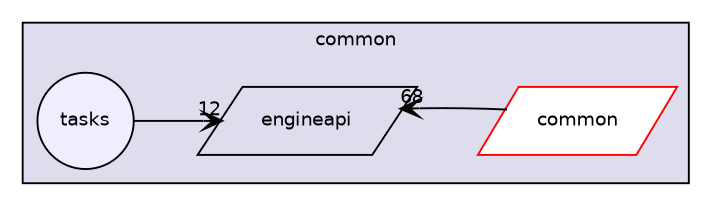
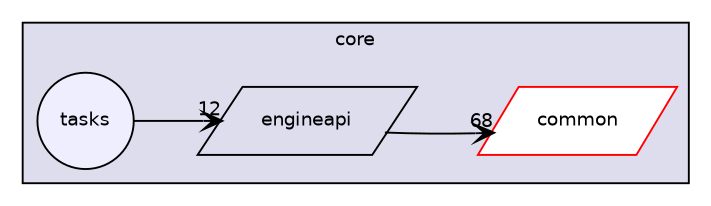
  digraph {
    compound=true
    rankdir=LR
    node [fontname=Helvetica fontsize=10 shape=parallelogram style=filled]
    edge [arrowhead=vee labeldistance=1.5 labelfontname=Helvetica labelfontsize=10]
    n1 [label=engineapi style=""]
    n2 [color=red fillcolor=white label=common]
    n3 [fillcolor="#eeeeff" label=tasks pencolor=black shape=circle]
    subgraph cluster_1 {
      bgcolor="#ddddee"
      fontname=Helvetica
      fontsize=10
-     label=common
+     label=core
      pencolor=black
      n1
      n2
      n3
    }
-   n2 -> n1 [headlabel=68]
+   n1 -> n2 [headlabel=68]
    n3 -> n1 [headlabel=12]
  }
